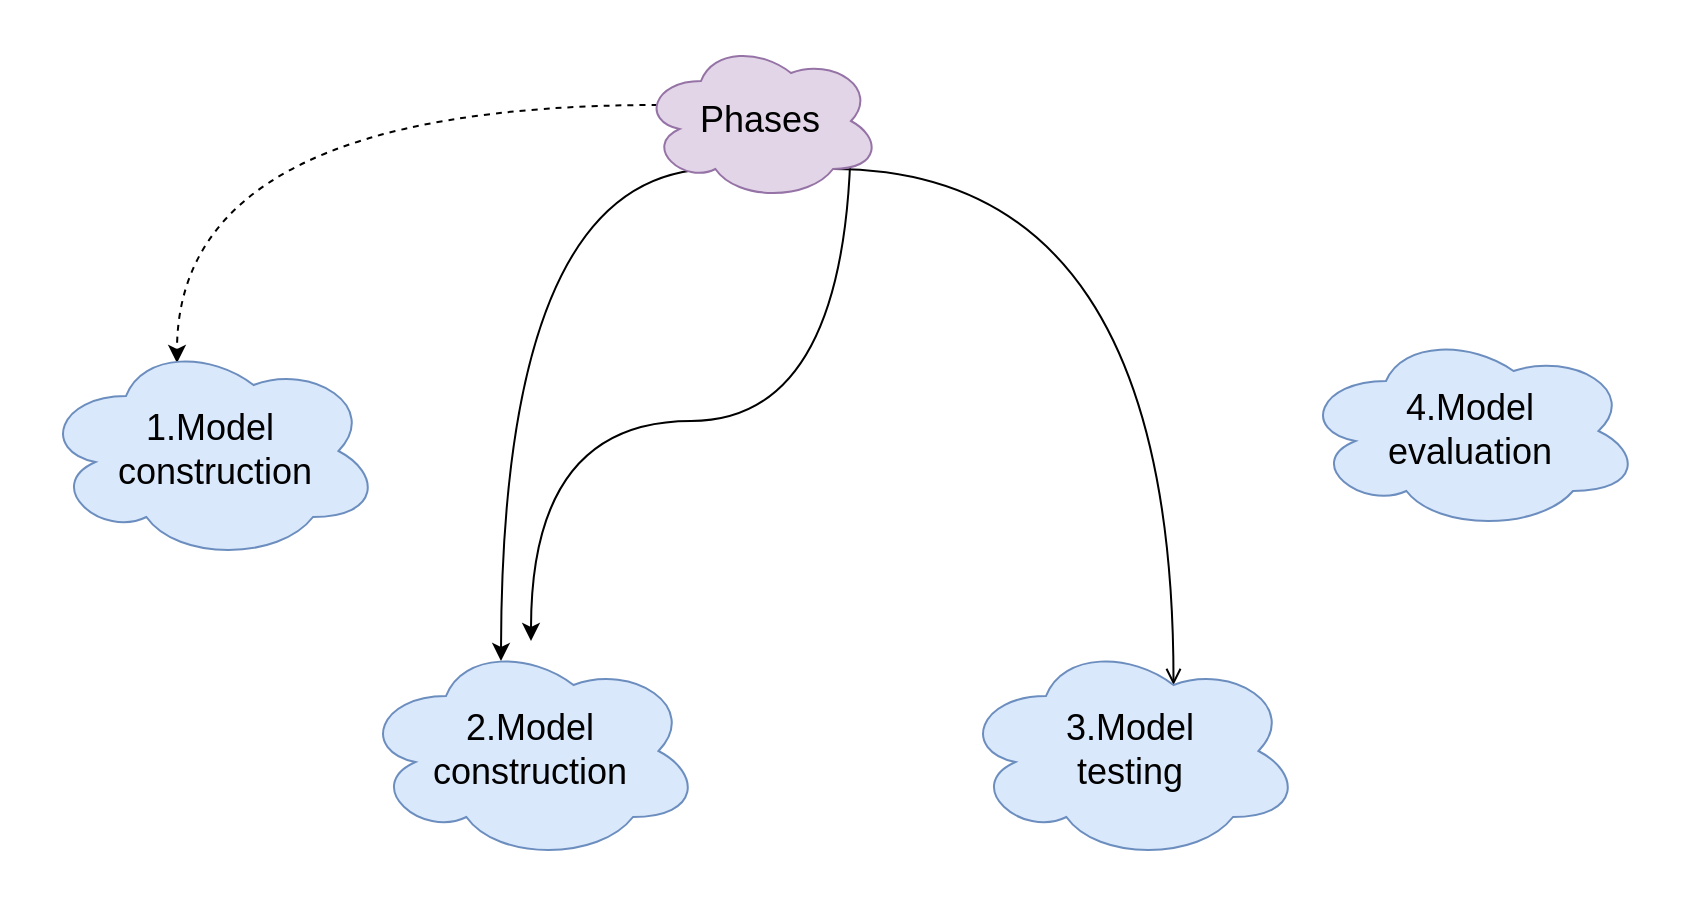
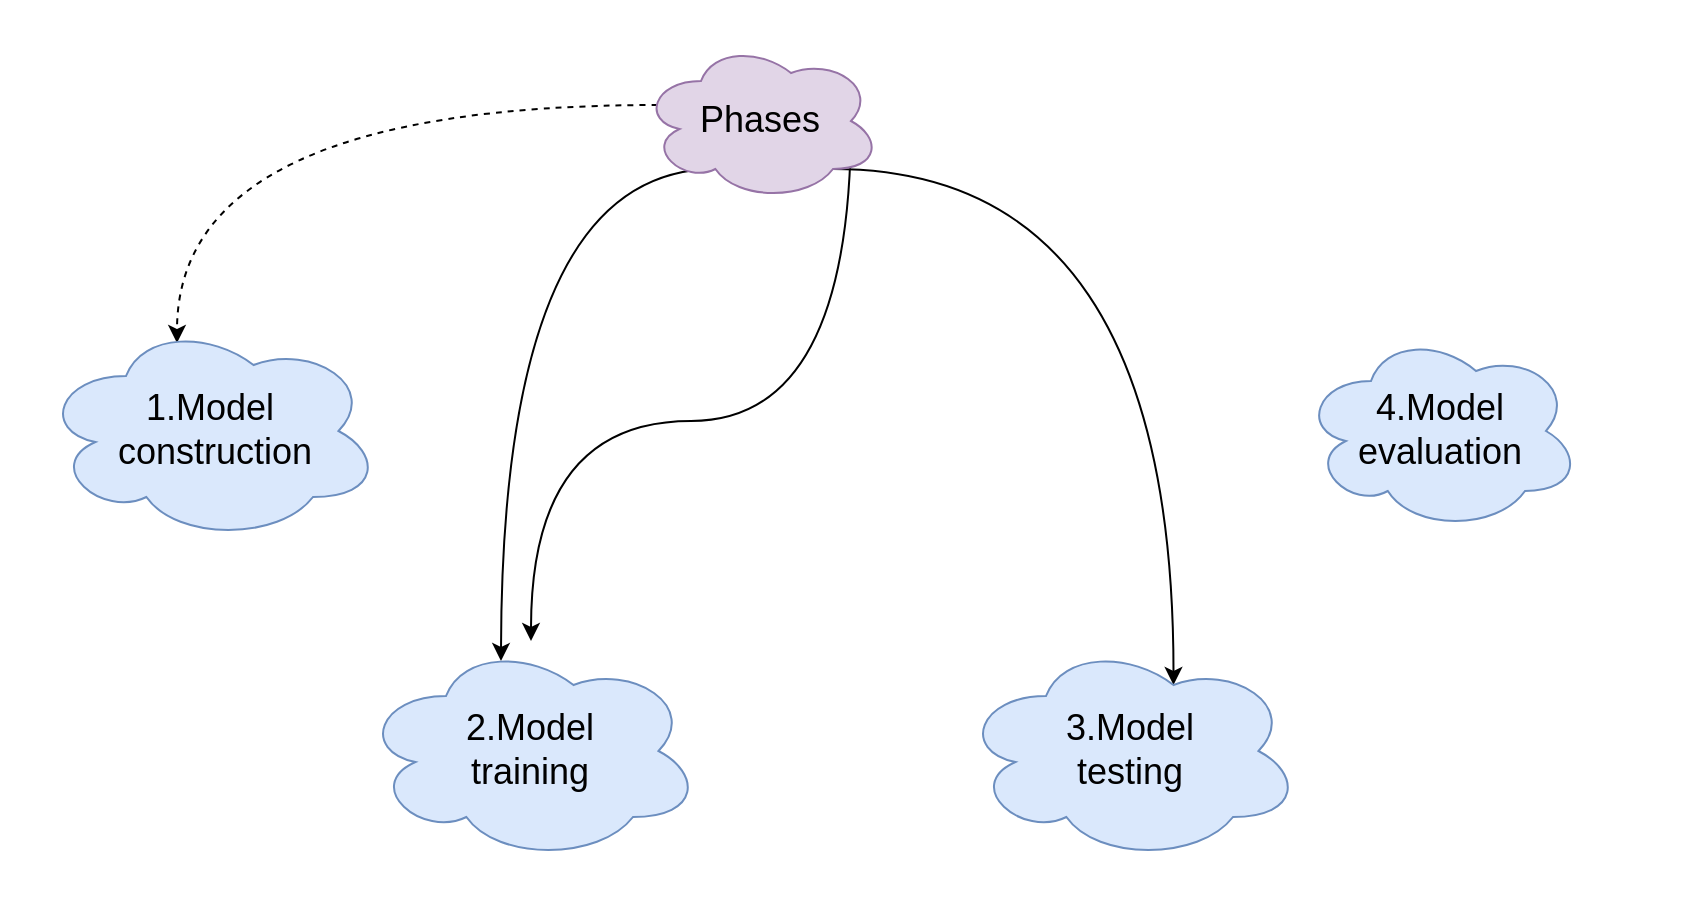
  <mxCell id="0" />
  <mxCell id="1" parent="0" />
  <mxCell id="2" style="edgeStyle=orthogonalEdgeStyle;curved=1;rounded=0;orthogonalLoop=1;jettySize=auto;html=1;exitX=0.07;exitY=0.4;exitDx=0;exitDy=0;exitPerimeter=0;entryX=0.4;entryY=0.1;entryDx=0;entryDy=0;entryPerimeter=0;dashed=1;" edge="1" parent="1" source="6" target="7"><mxGeometry relative="1" as="geometry" /></mxCell>
- <mxCell id="3" style="edgeStyle=orthogonalEdgeStyle;curved=1;rounded=0;orthogonalLoop=1;jettySize=auto;html=1;exitX=0.8;exitY=0.8;exitDx=0;exitDy=0;exitPerimeter=0;entryX=0.625;entryY=0.2;entryDx=0;entryDy=0;entryPerimeter=0;endArrow=open;" edge="1" parent="1" source="6" target="9"><mxGeometry relative="1" as="geometry" /></mxCell>
+ <mxCell id="3" style="edgeStyle=orthogonalEdgeStyle;curved=1;rounded=0;orthogonalLoop=1;jettySize=auto;html=1;exitX=0.8;exitY=0.8;exitDx=0;exitDy=0;exitPerimeter=0;entryX=0.625;entryY=0.2;entryDx=0;entryDy=0;entryPerimeter=0;" edge="1" parent="1" source="6" target="9"><mxGeometry relative="1" as="geometry" /></mxCell>
  <mxCell id="4" style="edgeStyle=orthogonalEdgeStyle;curved=1;rounded=0;orthogonalLoop=1;jettySize=auto;html=1;exitX=0.875;exitY=0.5;exitDx=0;exitDy=0;exitPerimeter=0;" edge="1" parent="1" source="6" target="8"><mxGeometry relative="1" as="geometry" /></mxCell>
  <mxCell id="5" style="edgeStyle=orthogonalEdgeStyle;curved=1;rounded=0;orthogonalLoop=1;jettySize=auto;html=1;exitX=0.31;exitY=0.8;exitDx=0;exitDy=0;exitPerimeter=0;" edge="1" parent="1" source="6"><mxGeometry relative="1" as="geometry"><mxPoint x="250" y="330" as="targetPoint" /></mxGeometry></mxCell>
  <mxCell id="6" value="&lt;font style=&quot;font-size: 18px&quot;&gt;Phases&lt;/font&gt;" style="ellipse;shape=cloud;whiteSpace=wrap;html=1;fillColor=#e1d5e7;strokeColor=#9673a6;" vertex="1" parent="1"><mxGeometry x="320" y="20" width="120" height="80" as="geometry" /></mxCell>
- <mxCell id="7" value="&lt;font style=&quot;font-size: 18px&quot;&gt;1.Model&lt;br&gt;&amp;nbsp;construction&lt;/font&gt;" style="ellipse;shape=cloud;whiteSpace=wrap;html=1;fillColor=#dae8fc;strokeColor=#6c8ebf;" vertex="1" parent="1"><mxGeometry x="20" y="170" width="170" height="110" as="geometry" /></mxCell>
- <mxCell id="8" value="&lt;font style=&quot;font-size: 18px&quot;&gt;2.Model &lt;br&gt;construction&lt;/font&gt;" style="ellipse;shape=cloud;whiteSpace=wrap;html=1;fillColor=#dae8fc;strokeColor=#6c8ebf;" vertex="1" parent="1"><mxGeometry x="180" y="320" width="170" height="110" as="geometry" /></mxCell>
+ <mxCell id="7" value="&lt;font style=&quot;font-size: 18px&quot;&gt;1.Model&lt;br&gt;&amp;nbsp;construction&lt;/font&gt;" style="ellipse;shape=cloud;whiteSpace=wrap;html=1;fillColor=#dae8fc;strokeColor=#6c8ebf;" vertex="1" parent="1"><mxGeometry y="160" width="170" height="110" as="geometry" x="20" /></mxCell>
+ <mxCell id="8" value="&lt;font style=&quot;font-size: 18px&quot;&gt;2.Model &lt;br&gt;training&lt;/font&gt;" style="ellipse;shape=cloud;whiteSpace=wrap;html=1;fillColor=#dae8fc;strokeColor=#6c8ebf;" vertex="1" parent="1"><mxGeometry x="180" y="320" width="170" height="110" as="geometry" /></mxCell>
  <mxCell id="9" value="&lt;font style=&quot;font-size: 18px&quot;&gt;3.Model &lt;br&gt;testing&lt;/font&gt;" style="ellipse;shape=cloud;whiteSpace=wrap;html=1;fillColor=#dae8fc;strokeColor=#6c8ebf;" vertex="1" parent="1"><mxGeometry x="480" y="320" width="170" height="110" as="geometry" /></mxCell>
- <mxCell id="10" value="&lt;font style=&quot;font-size: 18px&quot;&gt;4.Model &lt;br&gt;evaluation&lt;/font&gt;" style="ellipse;shape=cloud;whiteSpace=wrap;html=1;fillColor=#dae8fc;strokeColor=#6c8ebf;" vertex="1" parent="1"><mxGeometry x="650" y="165" width="170" height="100" as="geometry" /></mxCell>
+ <mxCell id="10" value="&lt;font style=&quot;font-size: 18px&quot;&gt;4.Model &lt;br&gt;evaluation&lt;/font&gt;" style="ellipse;shape=cloud;whiteSpace=wrap;html=1;fillColor=#dae8fc;strokeColor=#6c8ebf;" vertex="1" parent="1"><mxGeometry x="650" y="165" width="140" height="100" as="geometry" /></mxCell>
